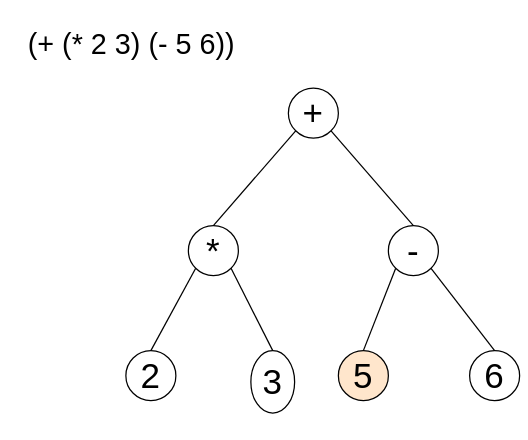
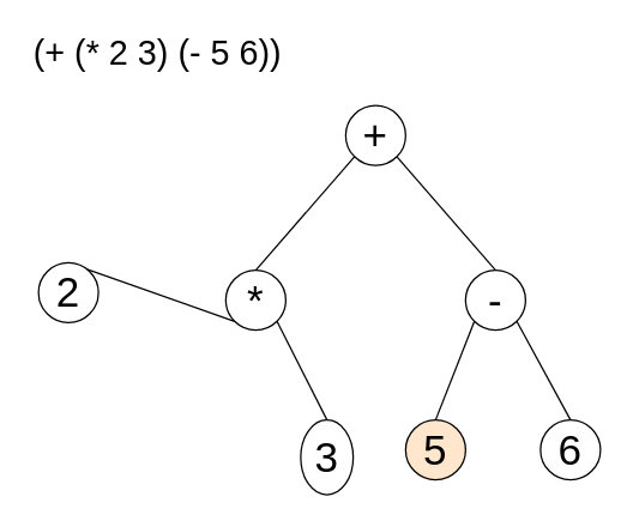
  <mxCell id="0" />
  <mxCell id="1" parent="0" />
  <mxCell id="2" value="(+ (* 2 3) (- 5 6))" style="text;html=1;align=left;verticalAlign=middle;whiteSpace=wrap;rounded=0;fontSize=23;fontFamily=Helvetica;" vertex="1" parent="1"><mxGeometry x="20" y="20" width="240" height="30" as="geometry" /></mxCell>
  <mxCell id="3" style="edgeStyle=none;shape=connector;rounded=0;orthogonalLoop=1;jettySize=auto;html=1;exitX=0;exitY=1;exitDx=0;exitDy=0;entryX=0.5;entryY=0;entryDx=0;entryDy=0;strokeColor=default;align=center;verticalAlign=middle;fontFamily=Helvetica;fontSize=11;fontColor=default;labelBackgroundColor=default;endArrow=none;endFill=0;" edge="1" parent="1" source="5" target="8"><mxGeometry relative="1" as="geometry" /></mxCell>
  <mxCell id="4" style="edgeStyle=none;shape=connector;rounded=0;orthogonalLoop=1;jettySize=auto;html=1;exitX=1;exitY=1;exitDx=0;exitDy=0;entryX=0.5;entryY=0;entryDx=0;entryDy=0;strokeColor=default;align=center;verticalAlign=middle;fontFamily=Helvetica;fontSize=11;fontColor=default;labelBackgroundColor=default;endArrow=none;endFill=0;" edge="1" parent="1" source="5" target="15"><mxGeometry relative="1" as="geometry" /></mxCell>
  <mxCell id="5" value="+" style="ellipse;whiteSpace=wrap;html=1;fontSize=28;" vertex="1" parent="1"><mxGeometry x="230" y="70" width="40" height="40" as="geometry" /></mxCell>
  <mxCell id="6" style="rounded=0;orthogonalLoop=1;jettySize=auto;html=1;exitX=0;exitY=1;exitDx=0;exitDy=0;entryX=0.5;entryY=0;entryDx=0;entryDy=0;endArrow=none;endFill=0;" edge="1" parent="1" source="8" target="9"><mxGeometry relative="1" as="geometry" /></mxCell>
  <mxCell id="7" style="rounded=0;orthogonalLoop=1;jettySize=auto;html=1;exitX=1;exitY=1;exitDx=0;exitDy=0;entryX=0.5;entryY=0;entryDx=0;entryDy=0;endArrow=none;endFill=0;" edge="1" parent="1" source="8" target="10"><mxGeometry relative="1" as="geometry" /></mxCell>
  <mxCell id="8" value="*" style="ellipse;whiteSpace=wrap;html=1;fontSize=28;" vertex="1" parent="1"><mxGeometry x="150" y="180" width="40" height="40" as="geometry" /></mxCell>
- <mxCell id="9" value="2" style="ellipse;whiteSpace=wrap;html=1;fontSize=28;" vertex="1" parent="1"><mxGeometry x="100" y="280" width="40" height="40" as="geometry" /></mxCell>
+ <mxCell id="9" value="2" style="ellipse;whiteSpace=wrap;html=1;fontSize=28;" vertex="1" parent="1"><mxGeometry x="25" y="175" width="40" height="40" as="geometry" /></mxCell>
  <mxCell id="10" value="3" style="ellipse;whiteSpace=wrap;html=1;fontSize=28;" vertex="1" parent="1"><mxGeometry x="200" y="280" width="35" height="50" as="geometry" /></mxCell>
  <mxCell id="11" value="5" style="ellipse;whiteSpace=wrap;html=1;fontSize=28;fillColor=#ffe6cc;" vertex="1" parent="1"><mxGeometry x="270" y="280" width="40" height="40" as="geometry" /></mxCell>
- <mxCell id="12" value="6" style="ellipse;whiteSpace=wrap;html=1;fontSize=28;" vertex="1" parent="1"><mxGeometry x="375" y="280" width="40" height="40" as="geometry" /></mxCell>
+ <mxCell id="12" value="6" style="ellipse;whiteSpace=wrap;html=1;fontSize=28;" vertex="1" parent="1"><mxGeometry x="360" y="280" width="40" height="40" as="geometry" /></mxCell>
  <mxCell id="13" style="edgeStyle=none;shape=connector;rounded=0;orthogonalLoop=1;jettySize=auto;html=1;exitX=0;exitY=1;exitDx=0;exitDy=0;entryX=0.5;entryY=0;entryDx=0;entryDy=0;strokeColor=default;align=center;verticalAlign=middle;fontFamily=Helvetica;fontSize=11;fontColor=default;labelBackgroundColor=default;endArrow=none;endFill=0;" edge="1" parent="1" source="15" target="11"><mxGeometry relative="1" as="geometry" /></mxCell>
  <mxCell id="14" style="edgeStyle=none;shape=connector;rounded=0;orthogonalLoop=1;jettySize=auto;html=1;exitX=1;exitY=1;exitDx=0;exitDy=0;entryX=0.5;entryY=0;entryDx=0;entryDy=0;strokeColor=default;align=center;verticalAlign=middle;fontFamily=Helvetica;fontSize=11;fontColor=default;labelBackgroundColor=default;endArrow=none;endFill=0;" edge="1" parent="1" source="15" target="12"><mxGeometry relative="1" as="geometry" /></mxCell>
  <mxCell id="15" value="-" style="ellipse;whiteSpace=wrap;html=1;fontSize=28;" vertex="1" parent="1"><mxGeometry x="310" y="180" width="40" height="40" as="geometry" /></mxCell>
